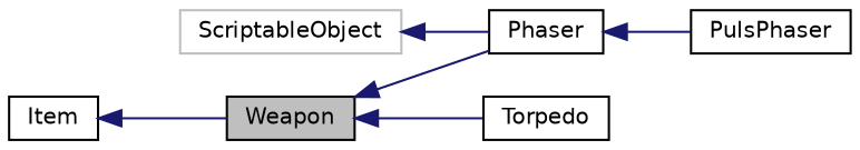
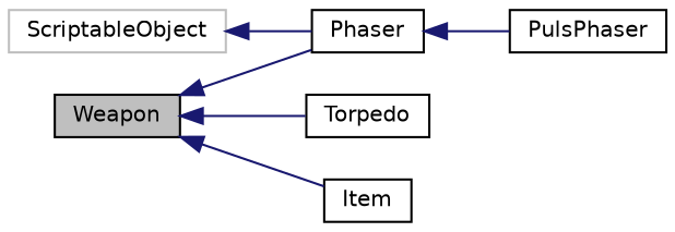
  digraph {
    rankdir=LR
    node [color=black fillcolor=white fontname=Helvetica fontsize=10 shape=record style=filled]
    edge [color=midnightblue dir=back fontname=Helvetica fontsize=10 labelfontname=Helvetica labelfontsize=10 style=solid]
    n1 [fillcolor=grey75 fontcolor=black height=0.2 label=Weapon width=0.4]
    n2 [height=0.2 label=Phaser width=0.4]
    n3 [height=0.2 label=Torpedo width=0.4]
    n4 [height=0.2 label=PulsPhaser width=0.4]
    n5 [height=0.2 label=Item width=0.4]
    n6 [color=grey75 height=0.2 label=ScriptableObject width=0.4]
    n1 -> n2
    n1 -> n3
    n2 -> n4
-   n5 -> n1
+   n1 -> n5
    n6 -> n2
  }
